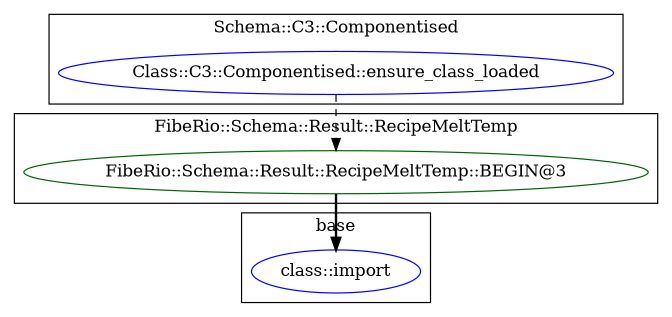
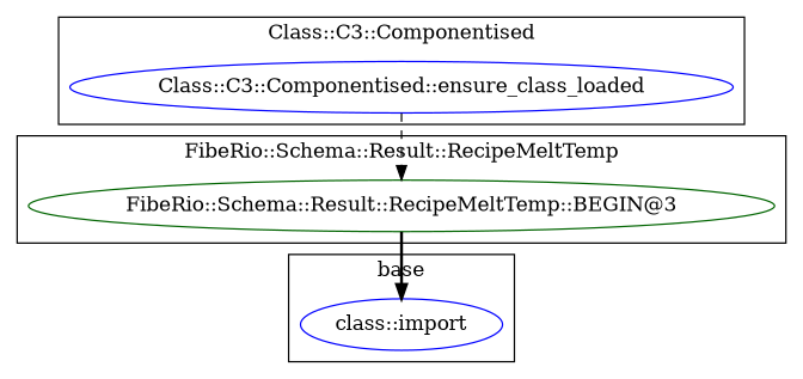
  digraph {
    fontname="DejaVu Serif"
    node [color=blue fontname="DejaVu Serif"]
    edge [fontname="DejaVu Serif"]
    n1 [label="class::import"]
    "FibeRio::Schema::Result::RecipeMeltTemp::BEGIN@3" [color=darkgreen]
    "Class::C3::Componentised::ensure_class_loaded"
    subgraph cluster_1 {
      label=base
      n1
    }
    subgraph cluster_2 {
      label="FibeRio::Schema::Result::RecipeMeltTemp"
      "FibeRio::Schema::Result::RecipeMeltTemp::BEGIN@3"
    }
    subgraph cluster_3 {
-     label="Schema::C3::Componentised"
+     label="Class::C3::Componentised"
      "Class::C3::Componentised::ensure_class_loaded"
    }
    "FibeRio::Schema::Result::RecipeMeltTemp::BEGIN@3" -> n1 [style=bold]
    "Class::C3::Componentised::ensure_class_loaded" -> "FibeRio::Schema::Result::RecipeMeltTemp::BEGIN@3" [style=dashed]
  }
